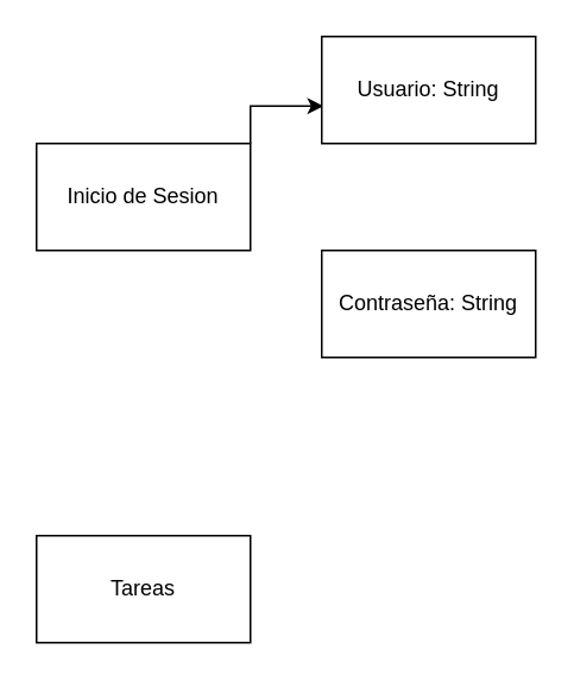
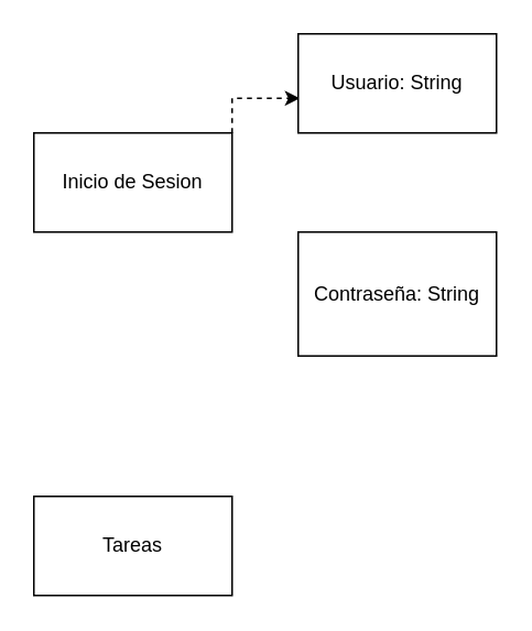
  <mxCell id="0" />
  <mxCell id="1" parent="0" />
- <mxCell id="2" style="edgeStyle=orthogonalEdgeStyle;rounded=0;orthogonalLoop=1;jettySize=auto;html=1;exitX=1;exitY=0;exitDx=0;exitDy=0;entryX=0.008;entryY=0.65;entryDx=0;entryDy=0;entryPerimeter=0;" parent="1" source="3" target="4" edge="1"><mxGeometry relative="1" as="geometry" /></mxCell>
+ <mxCell id="2" style="edgeStyle=orthogonalEdgeStyle;rounded=0;orthogonalLoop=1;jettySize=auto;html=1;exitX=1;exitY=0;exitDx=0;exitDy=0;entryX=0.008;entryY=0.65;entryDx=0;entryDy=0;entryPerimeter=0;dashed=1;" parent="1" source="3" target="4" edge="1"><mxGeometry relative="1" as="geometry" /></mxCell>
  <mxCell id="3" value="Inicio de Sesion" style="rounded=0;whiteSpace=wrap;html=1;" parent="1" vertex="1"><mxGeometry x="20" y="80" width="120" height="60" as="geometry" /></mxCell>
  <mxCell id="4" value="Usuario: String" style="rounded=0;whiteSpace=wrap;html=1;" parent="1" vertex="1"><mxGeometry x="180" y="20" width="120" height="60" as="geometry" /></mxCell>
- <mxCell id="5" value="Contraseña: String" style="rounded=0;whiteSpace=wrap;html=1;" parent="1" vertex="1"><mxGeometry x="180" y="140" width="120" height="60" as="geometry" /></mxCell>
+ <mxCell id="5" value="Contraseña: String" style="rounded=0;whiteSpace=wrap;html=1;" parent="1" vertex="1"><mxGeometry x="180" y="140" width="120" height="75" as="geometry" /></mxCell>
  <mxCell id="6" value="Tareas" style="rounded=0;whiteSpace=wrap;html=1;" vertex="1" parent="1"><mxGeometry x="20" y="300" width="120" height="60" as="geometry" /></mxCell>
